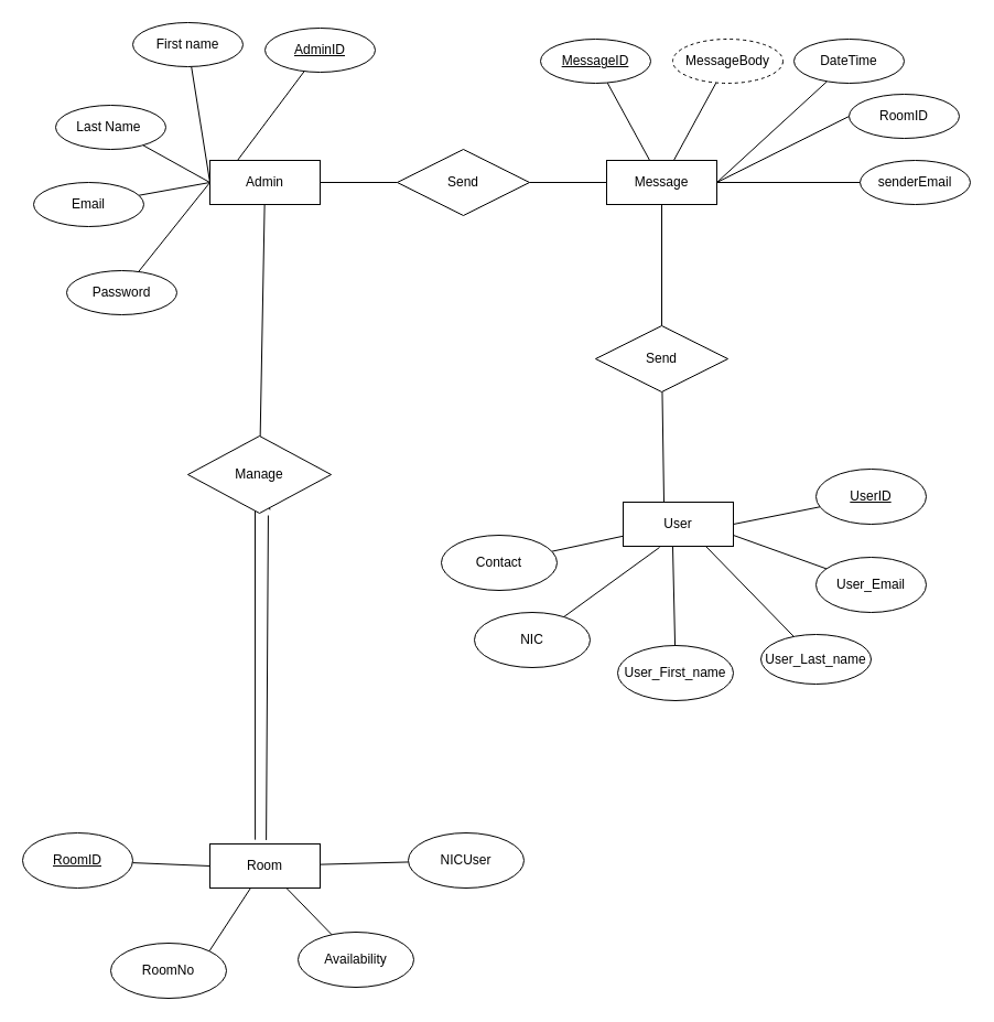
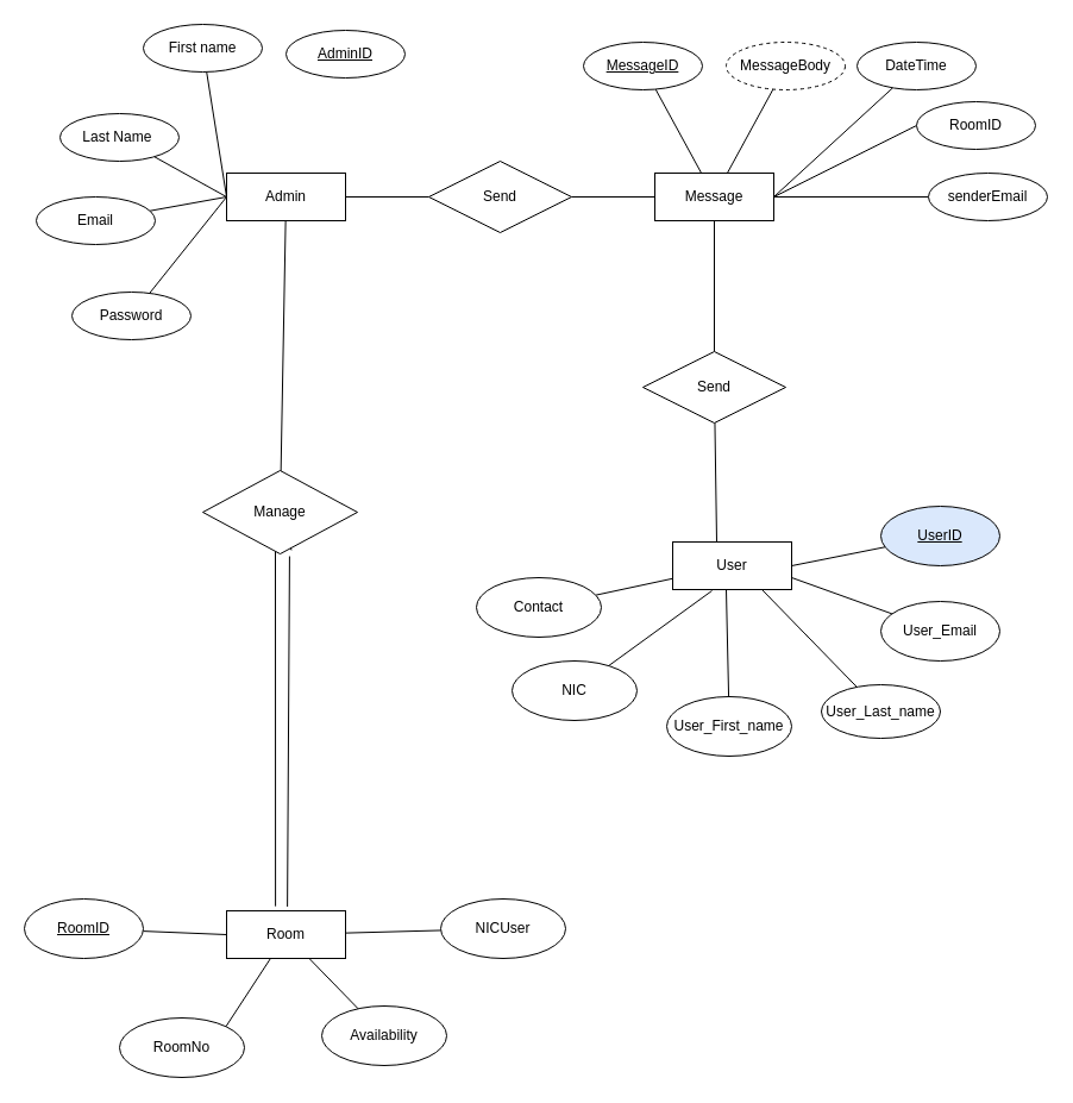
  <mxCell id="0" />
  <mxCell id="1" parent="0" />
  <mxCell id="2" style="edgeStyle=none;rounded=0;orthogonalLoop=1;jettySize=auto;html=1;entryX=0;entryY=0.5;entryDx=0;entryDy=0;endArrow=none;endFill=0;" parent="1" source="4" target="35" edge="1"><mxGeometry relative="1" as="geometry" /></mxCell>
  <mxCell id="3" style="rounded=0;orthogonalLoop=1;jettySize=auto;html=1;endArrow=none;endFill=0;" parent="1" source="4" target="45" edge="1"><mxGeometry relative="1" as="geometry" /></mxCell>
  <mxCell id="4" value="Admin" style="whiteSpace=wrap;html=1;align=center;" parent="1" vertex="1"><mxGeometry x="190" y="145" width="100" height="40" as="geometry" /></mxCell>
- <mxCell id="5" style="edgeStyle=none;rounded=0;orthogonalLoop=1;jettySize=auto;html=1;entryX=0.25;entryY=0;entryDx=0;entryDy=0;endArrow=none;endFill=0;" parent="1" source="6" target="4" edge="1"><mxGeometry relative="1" as="geometry" /></mxCell>
  <mxCell id="6" value="AdminID" style="ellipse;whiteSpace=wrap;html=1;align=center;fontStyle=4;" parent="1" vertex="1"><mxGeometry x="240" y="25" width="100" height="40" as="geometry" /></mxCell>
  <mxCell id="7" style="edgeStyle=none;rounded=0;orthogonalLoop=1;jettySize=auto;html=1;entryX=0;entryY=0.5;entryDx=0;entryDy=0;endArrow=none;endFill=0;" parent="1" source="8" target="4" edge="1"><mxGeometry relative="1" as="geometry" /></mxCell>
  <mxCell id="8" value="Last Name&amp;nbsp;" style="ellipse;whiteSpace=wrap;html=1;align=center;" parent="1" vertex="1"><mxGeometry x="50" y="95" width="100" height="40" as="geometry" /></mxCell>
  <mxCell id="9" style="edgeStyle=none;rounded=0;orthogonalLoop=1;jettySize=auto;html=1;endArrow=none;endFill=0;" parent="1" source="10" edge="1"><mxGeometry relative="1" as="geometry"><mxPoint x="190" y="165" as="targetPoint" /></mxGeometry></mxCell>
  <mxCell id="10" value="First name" style="ellipse;whiteSpace=wrap;html=1;align=center;" parent="1" vertex="1"><mxGeometry x="120" y="20" width="100" height="40" as="geometry" /></mxCell>
  <mxCell id="11" style="rounded=0;orthogonalLoop=1;jettySize=auto;html=1;entryX=0;entryY=0.5;entryDx=0;entryDy=0;endArrow=none;endFill=0;" parent="1" source="12" target="4" edge="1"><mxGeometry relative="1" as="geometry" /></mxCell>
  <mxCell id="12" value="Email" style="ellipse;whiteSpace=wrap;html=1;align=center;" parent="1" vertex="1"><mxGeometry x="30" y="165" width="100" height="40" as="geometry" /></mxCell>
  <mxCell id="13" style="edgeStyle=none;rounded=0;orthogonalLoop=1;jettySize=auto;html=1;endArrow=none;endFill=0;" parent="1" source="14" edge="1"><mxGeometry relative="1" as="geometry"><mxPoint x="190" y="165" as="targetPoint" /></mxGeometry></mxCell>
  <mxCell id="14" value="Password&lt;br&gt;" style="ellipse;whiteSpace=wrap;html=1;align=center;" parent="1" vertex="1"><mxGeometry x="60" y="245" width="100" height="40" as="geometry" /></mxCell>
  <mxCell id="15" style="edgeStyle=none;rounded=0;orthogonalLoop=1;jettySize=auto;html=1;entryX=0;entryY=0.5;entryDx=0;entryDy=0;endArrow=none;endFill=0;exitX=1;exitY=0.5;exitDx=0;exitDy=0;" parent="1" source="17" target="42" edge="1"><mxGeometry relative="1" as="geometry"><mxPoint x="750" y="175" as="targetPoint" /></mxGeometry></mxCell>
  <mxCell id="16" style="edgeStyle=none;rounded=0;orthogonalLoop=1;jettySize=auto;html=1;endArrow=none;endFill=0;" parent="1" source="17" edge="1"><mxGeometry relative="1" as="geometry"><mxPoint x="780" y="165" as="targetPoint" /></mxGeometry></mxCell>
  <mxCell id="17" value="Message" style="whiteSpace=wrap;html=1;align=center;" parent="1" vertex="1"><mxGeometry x="550" y="145" width="100" height="40" as="geometry" /></mxCell>
  <mxCell id="18" style="edgeStyle=none;rounded=0;orthogonalLoop=1;jettySize=auto;html=1;endArrow=none;endFill=0;" parent="1" source="19" target="17" edge="1"><mxGeometry relative="1" as="geometry" /></mxCell>
  <mxCell id="19" value="MessageID" style="ellipse;whiteSpace=wrap;html=1;align=center;fontStyle=4;" parent="1" vertex="1"><mxGeometry x="490" y="35" width="100" height="40" as="geometry" /></mxCell>
  <mxCell id="20" style="edgeStyle=none;rounded=0;orthogonalLoop=1;jettySize=auto;html=1;entryX=1;entryY=0.5;entryDx=0;entryDy=0;endArrow=none;endFill=0;" parent="1" source="21" target="17" edge="1"><mxGeometry relative="1" as="geometry" /></mxCell>
  <mxCell id="21" value="DateTime" style="ellipse;whiteSpace=wrap;html=1;align=center;" parent="1" vertex="1"><mxGeometry x="720" y="35" width="100" height="40" as="geometry" /></mxCell>
  <mxCell id="22" style="edgeStyle=none;rounded=0;orthogonalLoop=1;jettySize=auto;html=1;endArrow=none;endFill=0;" parent="1" source="23" target="17" edge="1"><mxGeometry relative="1" as="geometry" /></mxCell>
  <mxCell id="23" value="MessageBody" style="ellipse;whiteSpace=wrap;html=1;align=center;dashed=1;" parent="1" vertex="1"><mxGeometry x="610" y="35" width="100" height="40" as="geometry" /></mxCell>
  <mxCell id="24" value="" style="edgeStyle=none;rounded=0;orthogonalLoop=1;jettySize=auto;html=1;endArrow=none;endFill=0;" parent="1" source="25" target="41" edge="1"><mxGeometry relative="1" as="geometry" /></mxCell>
  <mxCell id="25" value="User" style="whiteSpace=wrap;html=1;align=center;" parent="1" vertex="1"><mxGeometry x="565" y="455" width="100" height="40" as="geometry" /></mxCell>
  <mxCell id="26" style="edgeStyle=none;rounded=0;orthogonalLoop=1;jettySize=auto;html=1;entryX=1;entryY=0.5;entryDx=0;entryDy=0;endArrow=none;endFill=0;" parent="1" source="27" target="25" edge="1"><mxGeometry relative="1" as="geometry" /></mxCell>
- <mxCell id="27" value="UserID" style="ellipse;whiteSpace=wrap;html=1;align=center;fontStyle=4;" parent="1" vertex="1"><mxGeometry x="740" y="425" width="100" height="50" as="geometry" /></mxCell>
+ <mxCell id="27" value="UserID" style="ellipse;whiteSpace=wrap;html=1;align=center;fontStyle=4;fillColor=#dae8fc;" parent="1" vertex="1"><mxGeometry x="740" y="425" width="100" height="50" as="geometry" /></mxCell>
  <mxCell id="28" style="edgeStyle=none;rounded=0;orthogonalLoop=1;jettySize=auto;html=1;endArrow=none;endFill=0;" parent="1" source="29" edge="1"><mxGeometry relative="1" as="geometry"><mxPoint x="610" y="495" as="targetPoint" /></mxGeometry></mxCell>
  <mxCell id="29" value="User_First_name" style="ellipse;whiteSpace=wrap;html=1;align=center;" parent="1" vertex="1"><mxGeometry x="560" y="585" width="105" height="50" as="geometry" /></mxCell>
  <mxCell id="30" style="edgeStyle=none;rounded=0;orthogonalLoop=1;jettySize=auto;html=1;entryX=1;entryY=0.75;entryDx=0;entryDy=0;endArrow=none;endFill=0;" parent="1" source="31" target="25" edge="1"><mxGeometry relative="1" as="geometry" /></mxCell>
  <mxCell id="31" value="User_Email" style="ellipse;whiteSpace=wrap;html=1;align=center;" parent="1" vertex="1"><mxGeometry x="740" y="505" width="100" height="50" as="geometry" /></mxCell>
  <mxCell id="32" style="edgeStyle=none;rounded=0;orthogonalLoop=1;jettySize=auto;html=1;entryX=0.75;entryY=1;entryDx=0;entryDy=0;endArrow=none;endFill=0;" parent="1" source="33" target="25" edge="1"><mxGeometry relative="1" as="geometry" /></mxCell>
  <mxCell id="33" value="User_Last_name" style="ellipse;whiteSpace=wrap;html=1;align=center;" parent="1" vertex="1"><mxGeometry x="690" y="575" width="100" height="45" as="geometry" /></mxCell>
  <mxCell id="34" style="edgeStyle=none;rounded=0;orthogonalLoop=1;jettySize=auto;html=1;exitX=1;exitY=0.5;exitDx=0;exitDy=0;entryX=0;entryY=0.5;entryDx=0;entryDy=0;endArrow=none;endFill=0;" parent="1" source="35" target="17" edge="1"><mxGeometry relative="1" as="geometry" /></mxCell>
  <mxCell id="35" value="Send" style="shape=rhombus;perimeter=rhombusPerimeter;whiteSpace=wrap;html=1;align=center;" parent="1" vertex="1"><mxGeometry x="360" y="135" width="120" height="60" as="geometry" /></mxCell>
  <mxCell id="36" style="edgeStyle=none;rounded=0;orthogonalLoop=1;jettySize=auto;html=1;entryX=0.5;entryY=1;entryDx=0;entryDy=0;endArrow=none;endFill=0;" parent="1" source="38" target="17" edge="1"><mxGeometry relative="1" as="geometry" /></mxCell>
  <mxCell id="37" style="edgeStyle=none;rounded=0;orthogonalLoop=1;jettySize=auto;html=1;endArrow=none;endFill=0;entryX=0.37;entryY=0;entryDx=0;entryDy=0;entryPerimeter=0;" parent="1" source="38" target="25" edge="1"><mxGeometry relative="1" as="geometry"><mxPoint x="600" y="445" as="targetPoint" /></mxGeometry></mxCell>
  <mxCell id="38" value="Send" style="shape=rhombus;perimeter=rhombusPerimeter;whiteSpace=wrap;html=1;align=center;" parent="1" vertex="1"><mxGeometry x="540" y="295" width="120" height="60" as="geometry" /></mxCell>
  <mxCell id="39" style="edgeStyle=none;rounded=0;orthogonalLoop=1;jettySize=auto;html=1;entryX=0.33;entryY=1.025;entryDx=0;entryDy=0;entryPerimeter=0;endArrow=none;endFill=0;" parent="1" source="40" target="25" edge="1"><mxGeometry relative="1" as="geometry" /></mxCell>
  <mxCell id="40" value="NIC" style="ellipse;whiteSpace=wrap;html=1;align=center;" parent="1" vertex="1"><mxGeometry x="430" y="555" width="105" height="50" as="geometry" /></mxCell>
  <mxCell id="41" value="Contact" style="ellipse;whiteSpace=wrap;html=1;align=center;" parent="1" vertex="1"><mxGeometry x="400" y="485" width="105" height="50" as="geometry" /></mxCell>
  <mxCell id="42" value="RoomID" style="ellipse;whiteSpace=wrap;html=1;align=center;" parent="1" vertex="1"><mxGeometry x="770" y="85" width="100" height="40" as="geometry" /></mxCell>
  <mxCell id="43" value="senderEmail" style="ellipse;whiteSpace=wrap;html=1;align=center;" parent="1" vertex="1"><mxGeometry x="780" y="145" width="100" height="40" as="geometry" /></mxCell>
  <mxCell id="44" style="edgeStyle=none;rounded=0;orthogonalLoop=1;jettySize=auto;html=1;endArrow=none;endFill=0;entryX=0.411;entryY=-0.096;entryDx=0;entryDy=0;entryPerimeter=0;" parent="1" target="49" edge="1"><mxGeometry relative="1" as="geometry"><mxPoint x="231" y="455" as="sourcePoint" /><mxPoint x="220" y="705" as="targetPoint" /><Array as="points" /></mxGeometry></mxCell>
  <mxCell id="45" value="Manage" style="shape=rhombus;perimeter=rhombusPerimeter;whiteSpace=wrap;html=1;align=center;" parent="1" vertex="1"><mxGeometry x="170" y="395" width="130" height="70" as="geometry" /></mxCell>
  <mxCell id="46" value="" style="edgeStyle=none;rounded=0;orthogonalLoop=1;jettySize=auto;html=1;endArrow=none;endFill=0;" parent="1" source="49" target="53" edge="1"><mxGeometry relative="1" as="geometry" /></mxCell>
  <mxCell id="47" value="" style="edgeStyle=none;rounded=0;orthogonalLoop=1;jettySize=auto;html=1;endArrow=none;endFill=0;" parent="1" source="49" target="54" edge="1"><mxGeometry relative="1" as="geometry" /></mxCell>
  <mxCell id="48" style="edgeStyle=none;rounded=0;orthogonalLoop=1;jettySize=auto;html=1;entryX=1;entryY=0;entryDx=0;entryDy=0;endArrow=none;endFill=0;" parent="1" source="49" target="50" edge="1"><mxGeometry relative="1" as="geometry" /></mxCell>
  <mxCell id="49" value="Room" style="whiteSpace=wrap;html=1;align=center;" parent="1" vertex="1"><mxGeometry x="190" y="765" width="100" height="40" as="geometry" /></mxCell>
  <mxCell id="50" value="RoomNo" style="ellipse;whiteSpace=wrap;html=1;align=center;" parent="1" vertex="1"><mxGeometry x="100" y="855" width="105" height="50" as="geometry" /></mxCell>
  <mxCell id="51" style="edgeStyle=none;rounded=0;orthogonalLoop=1;jettySize=auto;html=1;endArrow=none;endFill=0;entryX=0;entryY=0.5;entryDx=0;entryDy=0;" parent="1" source="52" target="49" edge="1"><mxGeometry relative="1" as="geometry"><mxPoint x="180" y="785" as="targetPoint" /></mxGeometry></mxCell>
  <mxCell id="52" value="RoomID" style="ellipse;whiteSpace=wrap;html=1;align=center;fontStyle=4;" parent="1" vertex="1"><mxGeometry x="20" y="755" width="100" height="50" as="geometry" /></mxCell>
  <mxCell id="53" value="Availability" style="ellipse;whiteSpace=wrap;html=1;align=center;" parent="1" vertex="1"><mxGeometry x="270" y="845" width="105" height="50" as="geometry" /></mxCell>
  <mxCell id="54" value="NICUser" style="ellipse;whiteSpace=wrap;html=1;align=center;" parent="1" vertex="1"><mxGeometry x="370" y="755" width="105" height="50" as="geometry" /></mxCell>
  <mxCell id="55" style="edgeStyle=none;rounded=0;orthogonalLoop=1;jettySize=auto;html=1;endArrow=none;endFill=0;exitX=0.573;exitY=0.956;exitDx=0;exitDy=0;exitPerimeter=0;" edge="1" parent="1" source="45" target="45"><mxGeometry relative="1" as="geometry"><mxPoint x="250" y="475" as="sourcePoint" /><mxPoint x="250" y="775" as="targetPoint" /></mxGeometry></mxCell>
  <mxCell id="56" style="edgeStyle=none;rounded=0;orthogonalLoop=1;jettySize=auto;html=1;endArrow=none;endFill=0;entryX=0.411;entryY=-0.096;entryDx=0;entryDy=0;entryPerimeter=0;exitX=0.561;exitY=1.029;exitDx=0;exitDy=0;exitPerimeter=0;" edge="1" parent="1" source="45"><mxGeometry relative="1" as="geometry"><mxPoint x="241" y="455" as="sourcePoint" /><mxPoint x="241.1" y="761.46" as="targetPoint" /><Array as="points" /></mxGeometry></mxCell>
